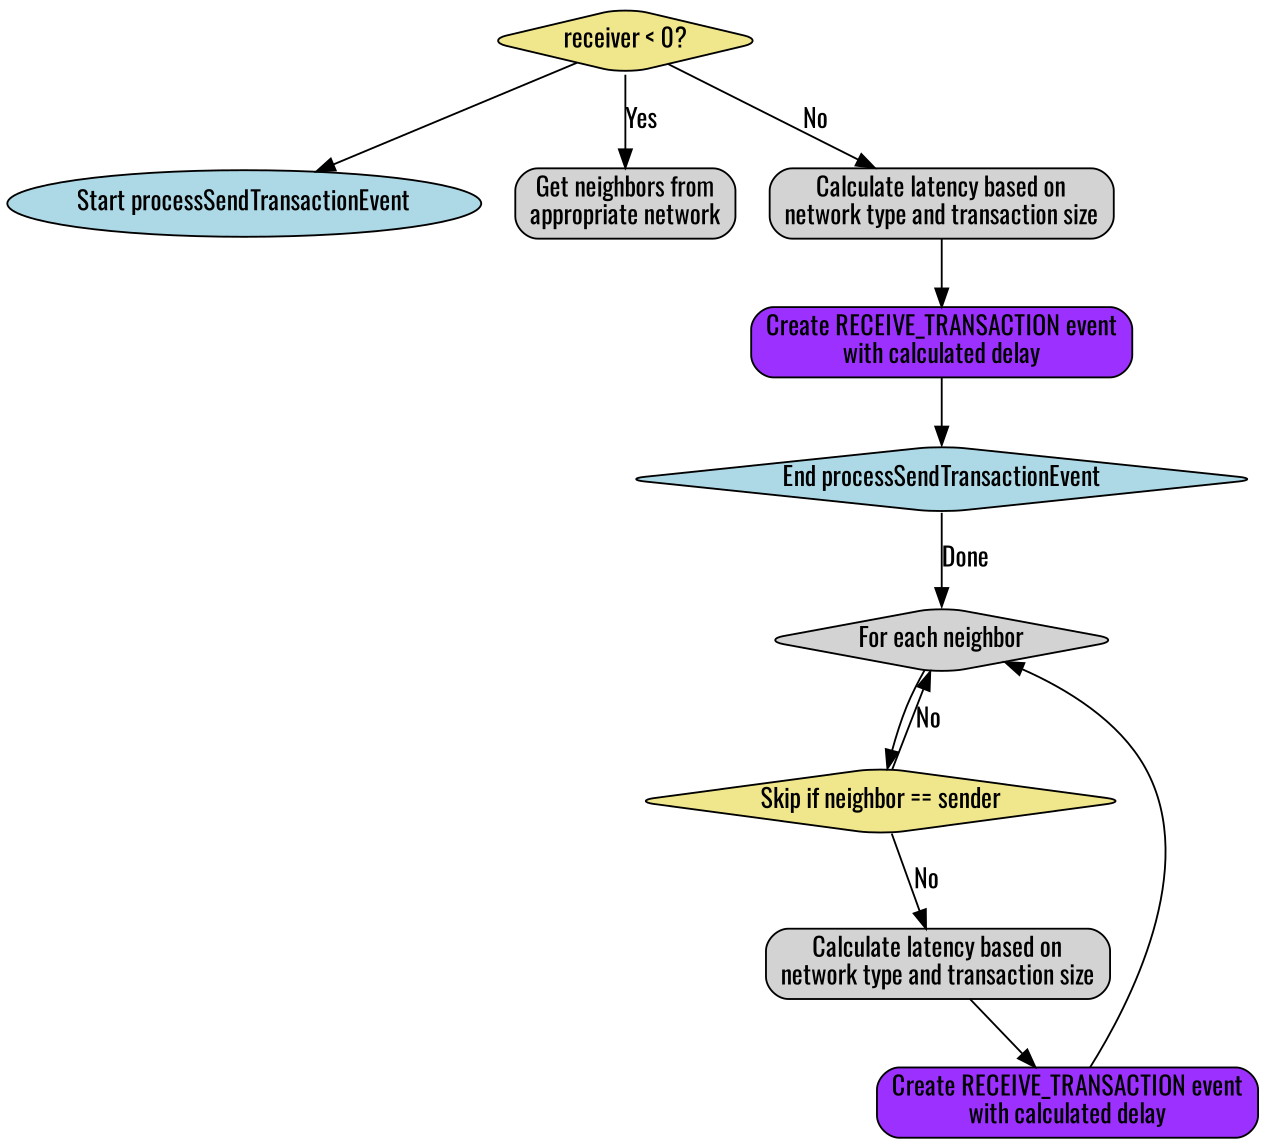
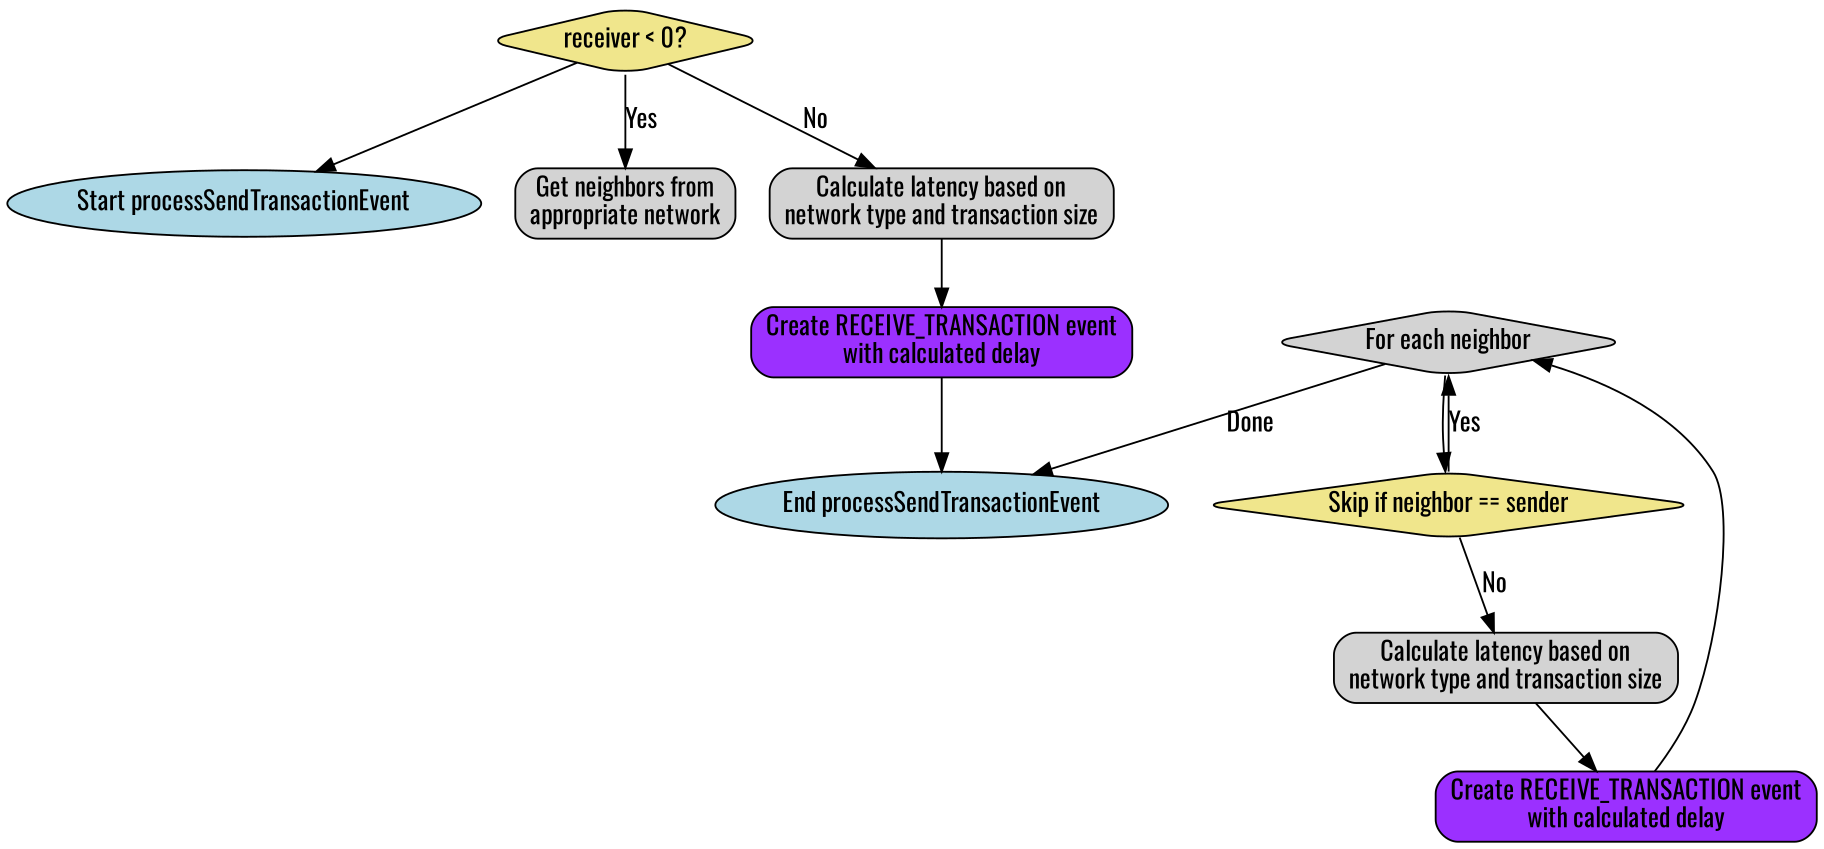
  digraph {
    fontname=Oswald
    rankdir=TB
    node [fillcolor=lightgrey fontname=Oswald shape=box style="filled,rounded"]
    edge [fontname=Oswald]
    n1 [fillcolor=lightblue label="Start processSendTransactionEvent" shape=ellipse]
    n2 [fillcolor=khaki label="receiver < 0?" shape=diamond]
    n3 [label="Get neighbors from\nappropriate network"]
    n4 [label="Calculate latency based on\nnetwork type and transaction size"]
-   n5 [fillcolor=lightblue label="End processSendTransactionEvent" shape=diamond]
+   n5 [fillcolor=lightblue label="End processSendTransactionEvent" shape=ellipse]
    n6 [fillcolor=purple1 label="Create RECEIVE_TRANSACTION event\nwith calculated delay"]
    n7 [label="For each neighbor" shape=diamond]
    n8 [fillcolor=khaki label="Skip if neighbor == sender" shape=diamond]
    n9 [label="Calculate latency based on\nnetwork type and transaction size"]
    n10 [fillcolor=purple1 label="Create RECEIVE_TRANSACTION event\nwith calculated delay"]
    n2 -> n1
    n2 -> n3 [label=Yes]
    n2 -> n4 [label=No]
    n4 -> n6
    n6 -> n5
-   n5 -> n7 [label=Done]
+   n7 -> n5 [label=Done]
    n7 -> n8
-   n8 -> n7 [label=No]
+   n8 -> n7 [label=Yes]
    n8 -> n9 [label=No]
    n9 -> n10
    n10 -> n7
  }
